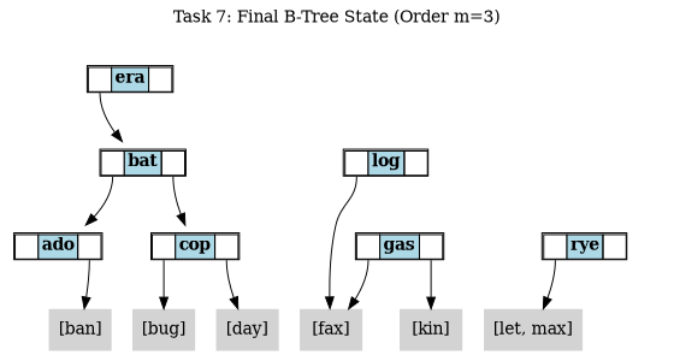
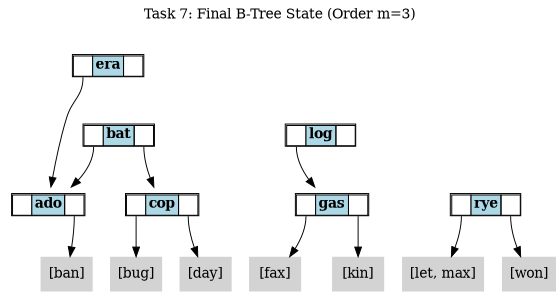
  digraph {
    label="Task 7: Final B-Tree State (Order m=3)"
    labelloc=t
    rankdir=TB
    node [shape=plaintext]
    edge [tailport=p0]
    n1 [label=<<table BORDER="1" CELLBORDER="1" CELLSPACING="0"><tr><td port="p0" width="20"></td><td bgcolor="lightblue"><b>bat</b></td><td port="p1" width="20"></td></tr></table>>]
    n2 [label=<<table BORDER="1" CELLBORDER="1" CELLSPACING="0"><tr><td port="p0" width="20"></td><td bgcolor="lightblue"><b>log</b></td><td port="p1" width="20"></td></tr></table>>]
    n3 [label=<<table BORDER="1" CELLBORDER="1" CELLSPACING="0"><tr><td port="p0" width="20"></td><td bgcolor="lightblue"><b>ado</b></td><td port="p1" width="20"></td></tr></table>>]
    n4 [label=<<table BORDER="1" CELLBORDER="1" CELLSPACING="0"><tr><td port="p0" width="20"></td><td bgcolor="lightblue"><b>cop</b></td><td port="p1" width="20"></td></tr></table>>]
    n5 [label=<<table BORDER="1" CELLBORDER="1" CELLSPACING="0"><tr><td port="p0" width="20"></td><td bgcolor="lightblue"><b>gas</b></td><td port="p1" width="20"></td></tr></table>>]
    n6 [label=<<table BORDER="1" CELLBORDER="1" CELLSPACING="0"><tr><td port="p0" width="20"></td><td bgcolor="lightblue"><b>rye</b></td><td port="p1" width="20"></td></tr></table>>]
    n7 [fillcolor=lightgrey label=<[ban]> style=filled]
    n8 [fillcolor=lightgrey label=<[bug]> style=filled]
    n9 [fillcolor=lightgrey label=<[day]> style=filled]
    n10 [fillcolor=lightgrey label=<[fax]> style=filled]
    n11 [fillcolor=lightgrey label=<[kin]> style=filled]
    n12 [fillcolor=lightgrey label=<[let, max]> style=filled]
+   n13 [fillcolor=lightgrey label=<[won]> style=filled]
    n14 [label=<<table BORDER="1" CELLBORDER="1" CELLSPACING="0"><tr><td port="p0" width="20"></td><td bgcolor="lightblue"><b>era</b></td><td port="p1" width="20"></td></tr></table>>]
    subgraph sub_1 {
      rank=same
      n1
      n2
    }
    subgraph sub_2 {
      rank=same
      n3
      n4
      n5
      n6
    }
    subgraph sub_3 {
      rank=same
      n7
      n8
      n9
      n10
      n11
      n12
+     n13
    }
    n1 -> n3
    n1 -> n4 [tailport=p1]
-   n2 -> n10
+   n2 -> n5
    n3 -> n7 [tailport=p1]
    n4 -> n8
    n4 -> n9 [tailport=p1]
    n5 -> n10
    n5 -> n11 [tailport=p1]
    n6 -> n12
-   n14 -> n1
+   n6 -> n13 [tailport=p1]
+   n14 -> n3
  }
